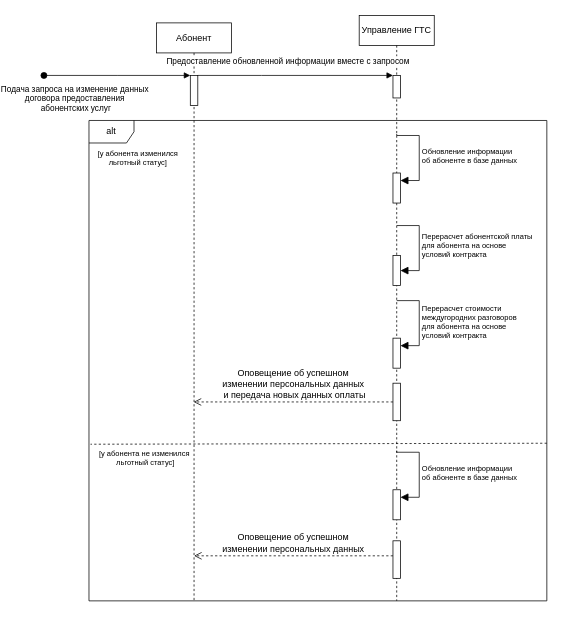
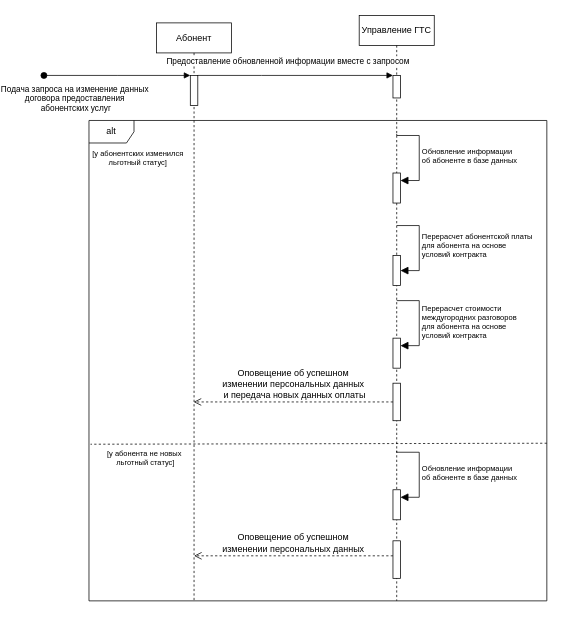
  <mxCell id="0" />
  <mxCell id="1" parent="0" />
  <mxCell id="2" value="Абонент" style="shape=umlLifeline;perimeter=lifelinePerimeter;whiteSpace=wrap;html=1;container=0;dropTarget=0;collapsible=0;recursiveResize=0;outlineConnect=0;portConstraint=eastwest;newEdgeStyle={&quot;edgeStyle&quot;:&quot;elbowEdgeStyle&quot;,&quot;elbow&quot;:&quot;vertical&quot;,&quot;curved&quot;:0,&quot;rounded&quot;:0};" parent="1" vertex="1"><mxGeometry x="120" y="30" width="100" height="770" as="geometry" /></mxCell>
  <mxCell id="3" value="" style="html=1;points=[];perimeter=orthogonalPerimeter;outlineConnect=0;targetShapes=umlLifeline;portConstraint=eastwest;newEdgeStyle={&quot;edgeStyle&quot;:&quot;elbowEdgeStyle&quot;,&quot;elbow&quot;:&quot;vertical&quot;,&quot;curved&quot;:0,&quot;rounded&quot;:0};" parent="2" vertex="1"><mxGeometry x="45" y="70" width="10" height="40" as="geometry" /></mxCell>
  <mxCell id="4" value="" style="html=1;verticalAlign=bottom;startArrow=oval;endArrow=block;startSize=8;edgeStyle=elbowEdgeStyle;elbow=vertical;curved=0;rounded=0;" parent="2" target="3" edge="1"><mxGeometry relative="1" as="geometry"><mxPoint x="-150" y="70" as="sourcePoint" /></mxGeometry></mxCell>
  <mxCell id="5" value="Подача запроса на изменение данных&#10;договора предоставления&#10; абонентских услуг" style="edgeLabel;html=1;align=center;verticalAlign=middle;resizable=0;points=[];" vertex="1" connectable="0" parent="4"><mxGeometry x="-0.464" y="-1" relative="1" as="geometry"><mxPoint x="-12" y="29" as="offset" /></mxGeometry></mxCell>
  <mxCell id="6" value="Управление ГТС" style="shape=umlLifeline;perimeter=lifelinePerimeter;whiteSpace=wrap;html=1;container=0;dropTarget=0;collapsible=0;recursiveResize=0;outlineConnect=0;portConstraint=eastwest;newEdgeStyle={&quot;edgeStyle&quot;:&quot;elbowEdgeStyle&quot;,&quot;elbow&quot;:&quot;vertical&quot;,&quot;curved&quot;:0,&quot;rounded&quot;:0};" parent="1" vertex="1"><mxGeometry x="390" y="20" width="100" height="780" as="geometry" /></mxCell>
  <mxCell id="7" value="" style="html=1;points=[];perimeter=orthogonalPerimeter;outlineConnect=0;targetShapes=umlLifeline;portConstraint=eastwest;newEdgeStyle={&quot;edgeStyle&quot;:&quot;elbowEdgeStyle&quot;,&quot;elbow&quot;:&quot;vertical&quot;,&quot;curved&quot;:0,&quot;rounded&quot;:0};" parent="6" vertex="1"><mxGeometry x="45" y="80" width="10" height="30" as="geometry" /></mxCell>
  <mxCell id="8" value="" style="html=1;points=[[0,0,0,0,5],[0,1,0,0,-5],[1,0,0,0,5],[1,1,0,0,-5]];perimeter=orthogonalPerimeter;outlineConnect=0;targetShapes=umlLifeline;portConstraint=eastwest;newEdgeStyle={&quot;curved&quot;:0,&quot;rounded&quot;:0};fontSize=16;" vertex="1" parent="6"><mxGeometry x="45" y="210" width="10" height="40" as="geometry" /></mxCell>
  <mxCell id="9" value="Обновление информации &lt;br&gt;об абоненте в базе данных" style="html=1;align=left;spacingLeft=2;endArrow=block;rounded=0;edgeStyle=orthogonalEdgeStyle;curved=0;rounded=0;fontSize=10;startSize=8;endSize=8;" edge="1" target="8" parent="6"><mxGeometry relative="1" as="geometry"><mxPoint x="50" y="158" as="sourcePoint" /><Array as="points"><mxPoint x="50" y="160" /><mxPoint x="80" y="160" /><mxPoint x="80" y="220" /></Array></mxGeometry></mxCell>
  <mxCell id="10" value="" style="html=1;points=[[0,0,0,0,5],[0,1,0,0,-5],[1,0,0,0,5],[1,1,0,0,-5]];perimeter=orthogonalPerimeter;outlineConnect=0;targetShapes=umlLifeline;portConstraint=eastwest;newEdgeStyle={&quot;curved&quot;:0,&quot;rounded&quot;:0};fontSize=16;" vertex="1" parent="6"><mxGeometry x="45" y="320" width="10" height="40" as="geometry" /></mxCell>
  <mxCell id="11" value="" style="html=1;points=[[0,0,0,0,5],[0,1,0,0,-5],[1,0,0,0,5],[1,1,0,0,-5]];perimeter=orthogonalPerimeter;outlineConnect=0;targetShapes=umlLifeline;portConstraint=eastwest;newEdgeStyle={&quot;curved&quot;:0,&quot;rounded&quot;:0};fontSize=16;" vertex="1" parent="6"><mxGeometry x="45" y="430" width="10" height="40" as="geometry" /></mxCell>
  <mxCell id="12" value="&lt;font style=&quot;font-size: 10px;&quot;&gt;Перерасчет стоимости &lt;br&gt;междугородних разговоров&lt;br&gt;для абонента на основе&lt;br&gt;условий контракта&lt;/font&gt;" style="html=1;align=left;spacingLeft=2;endArrow=block;rounded=0;edgeStyle=orthogonalEdgeStyle;curved=0;rounded=0;fontSize=10;startSize=8;endSize=8;" edge="1" parent="6" target="11"><mxGeometry relative="1" as="geometry"><mxPoint x="50" y="380" as="sourcePoint" /><Array as="points"><mxPoint x="80" y="380" /><mxPoint x="80" y="440" /></Array></mxGeometry></mxCell>
  <mxCell id="13" value="Оповещение об успешном &lt;br&gt;изменении персональных данных" style="html=1;verticalAlign=bottom;endArrow=open;dashed=1;endSize=8;curved=0;rounded=0;fontSize=12;" edge="1" parent="6"><mxGeometry x="0.0" relative="1" as="geometry"><mxPoint x="45" y="720" as="sourcePoint" /><mxPoint x="-220" y="720" as="targetPoint" /><mxPoint as="offset" /></mxGeometry></mxCell>
  <mxCell id="14" value="" style="html=1;points=[[0,0,0,0,5],[0,1,0,0,-5],[1,0,0,0,5],[1,1,0,0,-5]];perimeter=orthogonalPerimeter;outlineConnect=0;targetShapes=umlLifeline;portConstraint=eastwest;newEdgeStyle={&quot;curved&quot;:0,&quot;rounded&quot;:0};fontSize=16;" vertex="1" parent="6"><mxGeometry x="45" y="700" width="10" height="50" as="geometry" /></mxCell>
  <mxCell id="15" value="" style="html=1;verticalAlign=bottom;endArrow=block;edgeStyle=elbowEdgeStyle;elbow=vertical;curved=0;rounded=0;align=center;" parent="1" source="3" target="7" edge="1"><mxGeometry relative="1" as="geometry"><mxPoint x="275" y="110" as="sourcePoint" /><Array as="points"><mxPoint x="260" y="100" /></Array><mxPoint as="offset" /></mxGeometry></mxCell>
  <mxCell id="16" value="Предоставление обновленной информации вместе с запросом" style="edgeLabel;html=1;align=center;verticalAlign=middle;resizable=0;points=[];" vertex="1" connectable="0" parent="15"><mxGeometry x="0.31" y="1" relative="1" as="geometry"><mxPoint x="-51" y="-19" as="offset" /></mxGeometry></mxCell>
  <mxCell id="17" value="alt" style="shape=umlFrame;whiteSpace=wrap;html=1;pointerEvents=0;fontSize=12;" vertex="1" parent="1"><mxGeometry x="30" y="160" width="610" height="640" as="geometry" /></mxCell>
- <mxCell id="18" value="&lt;font style=&quot;font-size: 10px;&quot;&gt;[у абонента изменился &lt;br&gt;льготный статус]&lt;/font&gt;" style="text;html=1;align=center;verticalAlign=middle;resizable=0;points=[];autosize=1;strokeColor=none;fillColor=none;fontSize=10;" vertex="1" parent="1"><mxGeometry x="20" y="190" width="150" height="40" as="geometry" /></mxCell>
- <mxCell id="19" value="&lt;font style=&quot;font-size: 10px;&quot;&gt;[у абонента не изменился&amp;nbsp;&lt;br&gt;льготный статус]&lt;/font&gt;" style="text;html=1;align=center;verticalAlign=middle;resizable=0;points=[];autosize=1;strokeColor=none;fillColor=none;fontSize=10;" vertex="1" parent="1"><mxGeometry x="20" y="590" width="170" height="40" as="geometry" /></mxCell>
+ <mxCell id="18" value="&lt;font style=&quot;font-size: 10px;&quot;&gt;[у абонентских изменился &lt;br&gt;льготный статус]&lt;/font&gt;" style="text;html=1;align=center;verticalAlign=middle;resizable=0;points=[];autosize=1;strokeColor=none;fillColor=none;fontSize=10;" vertex="1" parent="1"><mxGeometry x="20" y="190" width="150" height="40" as="geometry" /></mxCell>
+ <mxCell id="19" value="&lt;font style=&quot;font-size: 10px;&quot;&gt;[у абонента не новых&amp;nbsp;&lt;br&gt;льготный статус]&lt;/font&gt;" style="text;html=1;align=center;verticalAlign=middle;resizable=0;points=[];autosize=1;strokeColor=none;fillColor=none;fontSize=10;" vertex="1" parent="1"><mxGeometry x="20" y="590" width="170" height="40" as="geometry" /></mxCell>
  <mxCell id="20" style="edgeStyle=none;curved=0;rounded=0;orthogonalLoop=1;jettySize=auto;html=1;entryX=0.001;entryY=0.508;entryDx=0;entryDy=0;entryPerimeter=0;fontSize=12;startSize=8;endSize=8;dashed=1;endArrow=none;endFill=0;" edge="1" parent="1"><mxGeometry relative="1" as="geometry"><mxPoint x="640" y="590" as="sourcePoint" /><mxPoint x="32.045" y="591.32" as="targetPoint" /></mxGeometry></mxCell>
  <mxCell id="21" value="&lt;font style=&quot;font-size: 10px;&quot;&gt;Перерасчет абонентской платы &lt;br&gt;для абонента на основе&lt;br&gt;условий контракта&lt;/font&gt;" style="html=1;align=left;spacingLeft=2;endArrow=block;rounded=0;edgeStyle=orthogonalEdgeStyle;curved=0;rounded=0;fontSize=10;startSize=8;endSize=8;" edge="1" parent="1"><mxGeometry x="-0.005" relative="1" as="geometry"><mxPoint x="440" y="300" as="sourcePoint" /><Array as="points"><mxPoint x="470" y="300" /><mxPoint x="470" y="360" /></Array><mxPoint x="445" y="360" as="targetPoint" /><mxPoint as="offset" /></mxGeometry></mxCell>
  <mxCell id="22" value="" style="html=1;points=[[0,0,0,0,5],[0,1,0,0,-5],[1,0,0,0,5],[1,1,0,0,-5]];perimeter=orthogonalPerimeter;outlineConnect=0;targetShapes=umlLifeline;portConstraint=eastwest;newEdgeStyle={&quot;curved&quot;:0,&quot;rounded&quot;:0};fontSize=16;" vertex="1" parent="1"><mxGeometry x="435" y="652" width="10" height="40" as="geometry" /></mxCell>
  <mxCell id="23" value="Обновление информации &lt;br&gt;об абоненте в базе данных" style="html=1;align=left;spacingLeft=2;endArrow=block;rounded=0;edgeStyle=orthogonalEdgeStyle;curved=0;rounded=0;fontSize=10;startSize=8;endSize=8;" edge="1" parent="1" target="22"><mxGeometry relative="1" as="geometry"><mxPoint x="440" y="600" as="sourcePoint" /><Array as="points"><mxPoint x="440" y="602" /><mxPoint x="470" y="602" /><mxPoint x="470" y="662" /></Array></mxGeometry></mxCell>
  <mxCell id="24" value="Оповещение об успешном &lt;br&gt;изменении персональных данных&lt;br&gt;&amp;nbsp;и передача новых данных оплаты" style="html=1;verticalAlign=bottom;endArrow=open;dashed=1;endSize=8;curved=0;rounded=0;fontSize=12;" edge="1" parent="1" source="25" target="2"><mxGeometry x="-0.001" relative="1" as="geometry"><mxPoint x="550" y="530" as="sourcePoint" /><mxPoint x="470" y="530" as="targetPoint" /><mxPoint as="offset" /></mxGeometry></mxCell>
  <mxCell id="25" value="" style="html=1;points=[[0,0,0,0,5],[0,1,0,0,-5],[1,0,0,0,5],[1,1,0,0,-5]];perimeter=orthogonalPerimeter;outlineConnect=0;targetShapes=umlLifeline;portConstraint=eastwest;newEdgeStyle={&quot;curved&quot;:0,&quot;rounded&quot;:0};fontSize=16;" vertex="1" parent="1"><mxGeometry x="435" y="510" width="10" height="50" as="geometry" /></mxCell>
